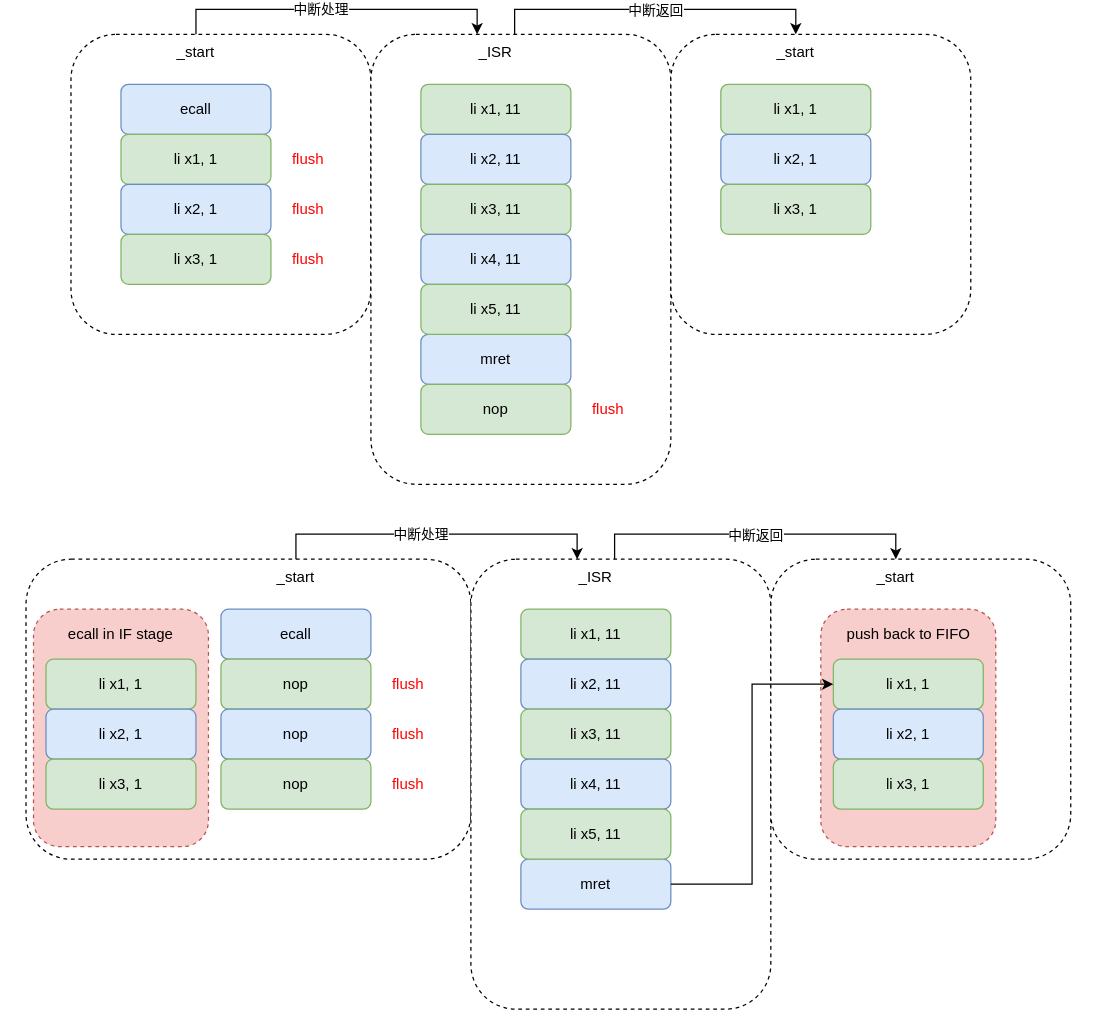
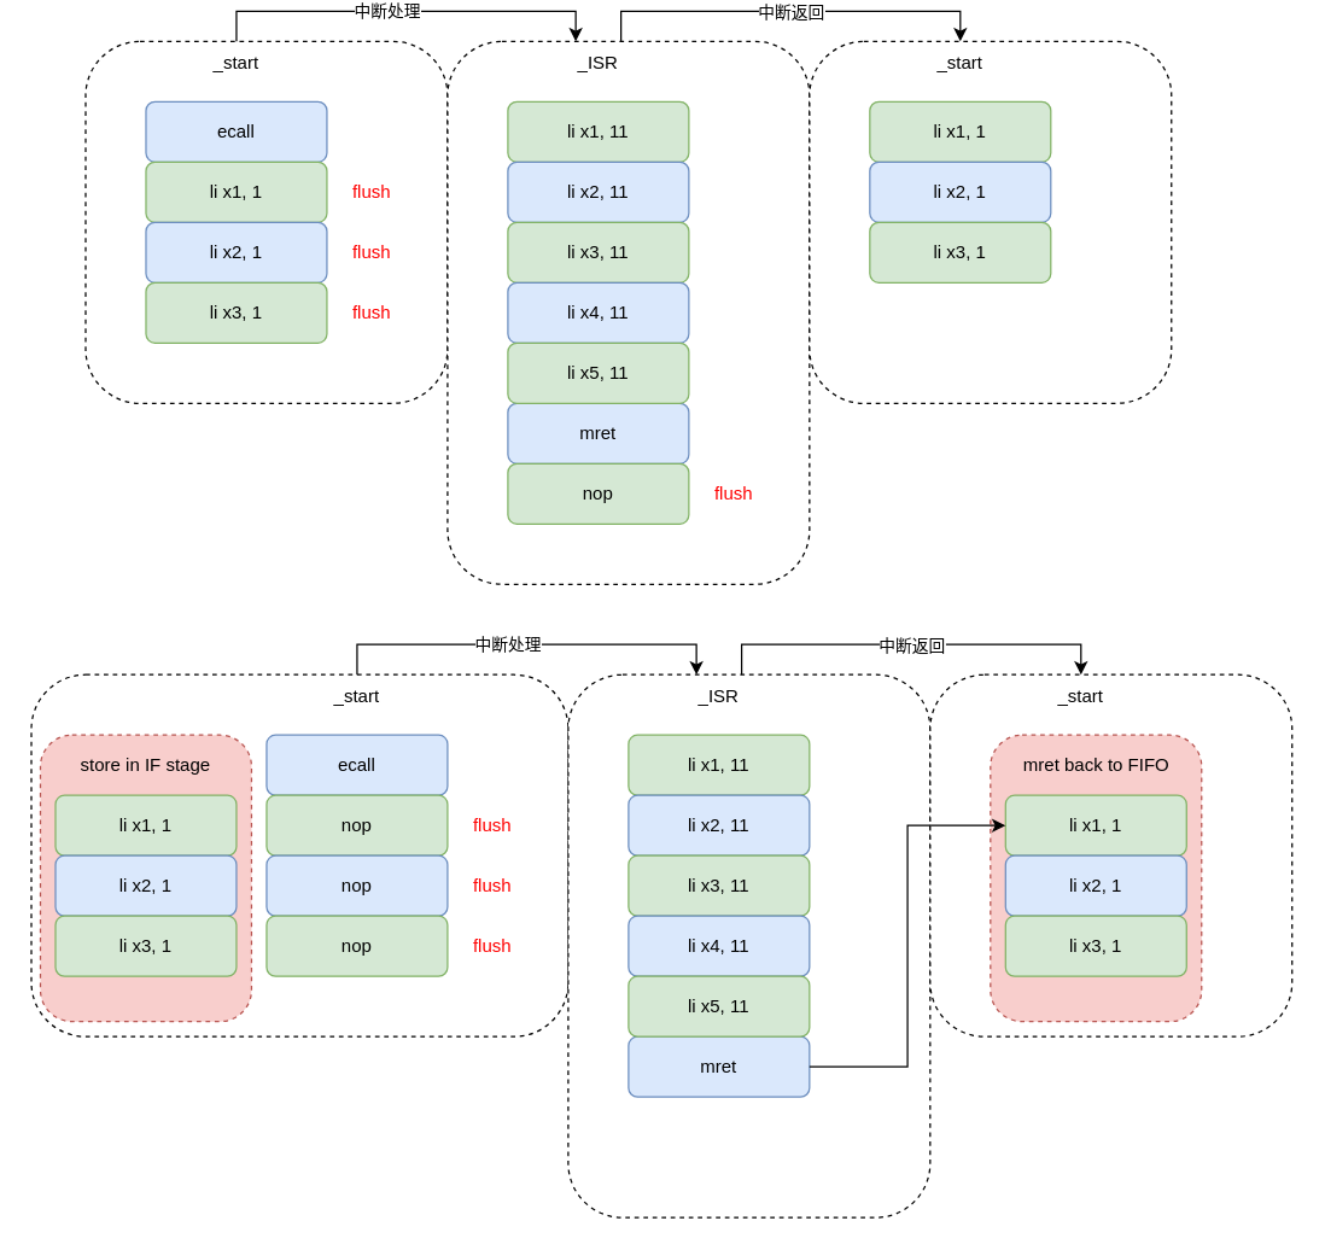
  <mxCell id="0" />
  <mxCell id="1" parent="0" />
  <mxCell id="2" value="" style="rounded=1;whiteSpace=wrap;html=1;dashed=1;" vertex="1" parent="1"><mxGeometry x="56" y="20" width="240" height="240" as="geometry" /></mxCell>
  <mxCell id="3" value="ecall" style="rounded=1;whiteSpace=wrap;html=1;fillColor=#dae8fc;strokeColor=#6c8ebf;" vertex="1" parent="1"><mxGeometry x="96" y="60" width="120" height="40" as="geometry" /></mxCell>
  <mxCell id="4" value="li x1, 1" style="rounded=1;whiteSpace=wrap;html=1;fillColor=#d5e8d4;strokeColor=#82b366;" vertex="1" parent="1"><mxGeometry x="96" y="100" width="120" height="40" as="geometry" /></mxCell>
  <mxCell id="5" value="li x2, 1" style="rounded=1;whiteSpace=wrap;html=1;fillColor=#dae8fc;strokeColor=#6c8ebf;" vertex="1" parent="1"><mxGeometry x="96" y="140" width="120" height="40" as="geometry" /></mxCell>
  <mxCell id="6" value="li x3, 1" style="rounded=1;whiteSpace=wrap;html=1;fillColor=#d5e8d4;strokeColor=#82b366;" vertex="1" parent="1"><mxGeometry x="96" y="180" width="120" height="40" as="geometry" /></mxCell>
  <mxCell id="7" style="edgeStyle=orthogonalEdgeStyle;rounded=0;orthogonalLoop=1;jettySize=auto;html=1;exitX=0.5;exitY=0;exitDx=0;exitDy=0;entryX=0.25;entryY=0;entryDx=0;entryDy=0;" edge="1" parent="1" source="9" target="22"><mxGeometry relative="1" as="geometry" /></mxCell>
  <mxCell id="8" value="中断处理" style="edgeLabel;html=1;align=center;verticalAlign=middle;resizable=0;points=[];" vertex="1" connectable="0" parent="7"><mxGeometry x="-0.103" y="1" relative="1" as="geometry"><mxPoint as="offset" /></mxGeometry></mxCell>
  <mxCell id="9" value="_start" style="text;html=1;strokeColor=none;fillColor=none;align=center;verticalAlign=middle;whiteSpace=wrap;rounded=0;" vertex="1" parent="1"><mxGeometry x="126" y="20" width="60" height="30" as="geometry" /></mxCell>
  <mxCell id="10" value="flush" style="text;html=1;strokeColor=none;fillColor=none;align=center;verticalAlign=middle;whiteSpace=wrap;rounded=0;fontColor=#FF0000;" vertex="1" parent="1"><mxGeometry x="216" y="105" width="60" height="30" as="geometry" /></mxCell>
  <mxCell id="11" value="flush" style="text;html=1;strokeColor=none;fillColor=none;align=center;verticalAlign=middle;whiteSpace=wrap;rounded=0;fontColor=#FF0000;" vertex="1" parent="1"><mxGeometry x="216" y="145" width="60" height="30" as="geometry" /></mxCell>
  <mxCell id="12" value="flush" style="text;html=1;strokeColor=none;fillColor=none;align=center;verticalAlign=middle;whiteSpace=wrap;rounded=0;fontColor=#FF0000;" vertex="1" parent="1"><mxGeometry x="216" y="185" width="60" height="30" as="geometry" /></mxCell>
  <mxCell id="13" value="" style="group" vertex="1" connectable="0" parent="1"><mxGeometry x="296" y="20" width="240" height="360" as="geometry" /></mxCell>
  <mxCell id="14" value="" style="rounded=1;whiteSpace=wrap;html=1;dashed=1;" vertex="1" parent="13"><mxGeometry width="240" height="360" as="geometry" /></mxCell>
  <mxCell id="15" value="mret" style="rounded=1;whiteSpace=wrap;html=1;fillColor=#dae8fc;strokeColor=#6c8ebf;" vertex="1" parent="13"><mxGeometry x="40" y="240" width="120" height="40" as="geometry" /></mxCell>
  <mxCell id="16" value="nop" style="rounded=1;whiteSpace=wrap;html=1;fillColor=#d5e8d4;strokeColor=#82b366;" vertex="1" parent="13"><mxGeometry x="40" y="280" width="120" height="40" as="geometry" /></mxCell>
  <mxCell id="17" value="li x1, 11" style="rounded=1;whiteSpace=wrap;html=1;fillColor=#d5e8d4;strokeColor=#82b366;" vertex="1" parent="13"><mxGeometry x="40" y="40" width="120" height="40" as="geometry" /></mxCell>
  <mxCell id="18" value="li x2, 11" style="rounded=1;whiteSpace=wrap;html=1;fillColor=#dae8fc;strokeColor=#6c8ebf;" vertex="1" parent="13"><mxGeometry x="40" y="80" width="120" height="40" as="geometry" /></mxCell>
  <mxCell id="19" value="li x3, 11" style="rounded=1;whiteSpace=wrap;html=1;fillColor=#d5e8d4;strokeColor=#82b366;" vertex="1" parent="13"><mxGeometry x="40" y="120" width="120" height="40" as="geometry" /></mxCell>
  <mxCell id="20" value="li x4, 11" style="rounded=1;whiteSpace=wrap;html=1;fillColor=#dae8fc;strokeColor=#6c8ebf;" vertex="1" parent="13"><mxGeometry x="40" y="160" width="120" height="40" as="geometry" /></mxCell>
  <mxCell id="21" value="li x5, 11" style="rounded=1;whiteSpace=wrap;html=1;fillColor=#d5e8d4;strokeColor=#82b366;" vertex="1" parent="13"><mxGeometry x="40" y="200" width="120" height="40" as="geometry" /></mxCell>
  <mxCell id="22" value="_ISR" style="text;html=1;strokeColor=none;fillColor=none;align=center;verticalAlign=middle;whiteSpace=wrap;rounded=0;" vertex="1" parent="13"><mxGeometry x="70" width="60" height="30" as="geometry" /></mxCell>
  <mxCell id="23" value="flush" style="text;html=1;strokeColor=none;fillColor=none;align=center;verticalAlign=middle;whiteSpace=wrap;rounded=0;fontColor=#FF0000;" vertex="1" parent="13"><mxGeometry x="160" y="285" width="60" height="30" as="geometry" /></mxCell>
  <mxCell id="24" value="" style="rounded=1;whiteSpace=wrap;html=1;dashed=1;" vertex="1" parent="1"><mxGeometry x="536" y="20" width="240" height="240" as="geometry" /></mxCell>
  <mxCell id="25" value="li x1, 1" style="rounded=1;whiteSpace=wrap;html=1;fillColor=#d5e8d4;strokeColor=#82b366;" vertex="1" parent="1"><mxGeometry x="576" y="60" width="120" height="40" as="geometry" /></mxCell>
  <mxCell id="26" value="li x2, 1" style="rounded=1;whiteSpace=wrap;html=1;fillColor=#dae8fc;strokeColor=#6c8ebf;" vertex="1" parent="1"><mxGeometry x="576" y="100" width="120" height="40" as="geometry" /></mxCell>
  <mxCell id="27" value="li x3, 1" style="rounded=1;whiteSpace=wrap;html=1;fillColor=#d5e8d4;strokeColor=#82b366;" vertex="1" parent="1"><mxGeometry x="576" y="140" width="120" height="40" as="geometry" /></mxCell>
  <mxCell id="28" value="_start" style="text;html=1;strokeColor=none;fillColor=none;align=center;verticalAlign=middle;whiteSpace=wrap;rounded=0;" vertex="1" parent="1"><mxGeometry x="606" y="20" width="60" height="30" as="geometry" /></mxCell>
  <mxCell id="29" style="edgeStyle=orthogonalEdgeStyle;rounded=0;orthogonalLoop=1;jettySize=auto;html=1;exitX=0.75;exitY=0;exitDx=0;exitDy=0;entryX=0.5;entryY=0;entryDx=0;entryDy=0;" edge="1" parent="1" source="22" target="28"><mxGeometry relative="1" as="geometry" /></mxCell>
  <mxCell id="30" value="中断返回" style="edgeLabel;html=1;align=center;verticalAlign=middle;resizable=0;points=[];" vertex="1" connectable="0" parent="29"><mxGeometry x="-0.001" relative="1" as="geometry"><mxPoint as="offset" /></mxGeometry></mxCell>
  <mxCell id="31" value="" style="rounded=1;whiteSpace=wrap;html=1;dashed=1;" vertex="1" parent="1"><mxGeometry x="20" y="440" width="356" height="240" as="geometry" /></mxCell>
  <mxCell id="32" value="ecall" style="rounded=1;whiteSpace=wrap;html=1;fillColor=#dae8fc;strokeColor=#6c8ebf;" vertex="1" parent="1"><mxGeometry x="176" y="480" width="120" height="40" as="geometry" /></mxCell>
  <mxCell id="33" value="nop" style="rounded=1;whiteSpace=wrap;html=1;fillColor=#d5e8d4;strokeColor=#82b366;" vertex="1" parent="1"><mxGeometry x="176" y="520" width="120" height="40" as="geometry" /></mxCell>
  <mxCell id="34" value="nop" style="rounded=1;whiteSpace=wrap;html=1;fillColor=#dae8fc;strokeColor=#6c8ebf;" vertex="1" parent="1"><mxGeometry x="176" y="560" width="120" height="40" as="geometry" /></mxCell>
  <mxCell id="35" value="nop" style="rounded=1;whiteSpace=wrap;html=1;fillColor=#d5e8d4;strokeColor=#82b366;" vertex="1" parent="1"><mxGeometry x="176" y="600" width="120" height="40" as="geometry" /></mxCell>
  <mxCell id="36" style="edgeStyle=orthogonalEdgeStyle;rounded=0;orthogonalLoop=1;jettySize=auto;html=1;exitX=0.5;exitY=0;exitDx=0;exitDy=0;entryX=0.25;entryY=0;entryDx=0;entryDy=0;" edge="1" parent="1" source="38" target="50"><mxGeometry relative="1" as="geometry" /></mxCell>
  <mxCell id="37" value="中断处理" style="edgeLabel;html=1;align=center;verticalAlign=middle;resizable=0;points=[];" vertex="1" connectable="0" parent="36"><mxGeometry x="-0.103" y="1" relative="1" as="geometry"><mxPoint as="offset" /></mxGeometry></mxCell>
  <mxCell id="38" value="_start" style="text;html=1;strokeColor=none;fillColor=none;align=center;verticalAlign=middle;whiteSpace=wrap;rounded=0;" vertex="1" parent="1"><mxGeometry x="206" y="440" width="60" height="30" as="geometry" /></mxCell>
  <mxCell id="39" value="flush" style="text;html=1;strokeColor=none;fillColor=none;align=center;verticalAlign=middle;whiteSpace=wrap;rounded=0;fontColor=#FF0000;" vertex="1" parent="1"><mxGeometry x="296" y="525" width="60" height="30" as="geometry" /></mxCell>
  <mxCell id="40" value="flush" style="text;html=1;strokeColor=none;fillColor=none;align=center;verticalAlign=middle;whiteSpace=wrap;rounded=0;fontColor=#FF0000;" vertex="1" parent="1"><mxGeometry x="296" y="565" width="60" height="30" as="geometry" /></mxCell>
  <mxCell id="41" value="flush" style="text;html=1;strokeColor=none;fillColor=none;align=center;verticalAlign=middle;whiteSpace=wrap;rounded=0;fontColor=#FF0000;" vertex="1" parent="1"><mxGeometry x="296" y="605" width="60" height="30" as="geometry" /></mxCell>
  <mxCell id="42" value="" style="group" vertex="1" connectable="0" parent="1"><mxGeometry x="376" y="440" width="240" height="360" as="geometry" /></mxCell>
  <mxCell id="43" value="" style="rounded=1;whiteSpace=wrap;html=1;dashed=1;" vertex="1" parent="42"><mxGeometry width="240" height="360" as="geometry" /></mxCell>
  <mxCell id="44" value="mret" style="rounded=1;whiteSpace=wrap;html=1;fillColor=#dae8fc;strokeColor=#6c8ebf;" vertex="1" parent="42"><mxGeometry x="40" y="240" width="120" height="40" as="geometry" /></mxCell>
  <mxCell id="45" value="li x1, 11" style="rounded=1;whiteSpace=wrap;html=1;fillColor=#d5e8d4;strokeColor=#82b366;" vertex="1" parent="42"><mxGeometry x="40" y="40" width="120" height="40" as="geometry" /></mxCell>
  <mxCell id="46" value="li x2, 11" style="rounded=1;whiteSpace=wrap;html=1;fillColor=#dae8fc;strokeColor=#6c8ebf;" vertex="1" parent="42"><mxGeometry x="40" y="80" width="120" height="40" as="geometry" /></mxCell>
  <mxCell id="47" value="li x3, 11" style="rounded=1;whiteSpace=wrap;html=1;fillColor=#d5e8d4;strokeColor=#82b366;" vertex="1" parent="42"><mxGeometry x="40" y="120" width="120" height="40" as="geometry" /></mxCell>
  <mxCell id="48" value="li x4, 11" style="rounded=1;whiteSpace=wrap;html=1;fillColor=#dae8fc;strokeColor=#6c8ebf;" vertex="1" parent="42"><mxGeometry x="40" y="160" width="120" height="40" as="geometry" /></mxCell>
  <mxCell id="49" value="li x5, 11" style="rounded=1;whiteSpace=wrap;html=1;fillColor=#d5e8d4;strokeColor=#82b366;" vertex="1" parent="42"><mxGeometry x="40" y="200" width="120" height="40" as="geometry" /></mxCell>
  <mxCell id="50" value="_ISR" style="text;html=1;strokeColor=none;fillColor=none;align=center;verticalAlign=middle;whiteSpace=wrap;rounded=0;" vertex="1" parent="42"><mxGeometry x="70" width="60" height="30" as="geometry" /></mxCell>
  <mxCell id="51" value="" style="rounded=1;whiteSpace=wrap;html=1;dashed=1;" vertex="1" parent="1"><mxGeometry x="616" y="440" width="240" height="240" as="geometry" /></mxCell>
  <mxCell id="52" value="_start" style="text;html=1;strokeColor=none;fillColor=none;align=center;verticalAlign=middle;whiteSpace=wrap;rounded=0;" vertex="1" parent="1"><mxGeometry x="686" y="440" width="60" height="30" as="geometry" /></mxCell>
  <mxCell id="53" style="edgeStyle=orthogonalEdgeStyle;rounded=0;orthogonalLoop=1;jettySize=auto;html=1;exitX=0.75;exitY=0;exitDx=0;exitDy=0;entryX=0.5;entryY=0;entryDx=0;entryDy=0;" edge="1" parent="1" source="50" target="52"><mxGeometry relative="1" as="geometry" /></mxCell>
  <mxCell id="54" value="中断返回" style="edgeLabel;html=1;align=center;verticalAlign=middle;resizable=0;points=[];" vertex="1" connectable="0" parent="53"><mxGeometry x="-0.001" relative="1" as="geometry"><mxPoint as="offset" /></mxGeometry></mxCell>
  <mxCell id="55" value="" style="rounded=1;whiteSpace=wrap;html=1;dashed=1;fillColor=#f8cecc;strokeColor=#b85450;" vertex="1" parent="1"><mxGeometry x="26" y="480" width="140" height="190" as="geometry" /></mxCell>
  <mxCell id="56" value="li x1, 1" style="rounded=1;whiteSpace=wrap;html=1;fillColor=#d5e8d4;strokeColor=#82b366;" vertex="1" parent="1"><mxGeometry x="36" y="520" width="120" height="40" as="geometry" /></mxCell>
  <mxCell id="57" value="li x2, 1" style="rounded=1;whiteSpace=wrap;html=1;fillColor=#dae8fc;strokeColor=#6c8ebf;" vertex="1" parent="1"><mxGeometry x="36" y="560" width="120" height="40" as="geometry" /></mxCell>
  <mxCell id="58" value="li x3, 1" style="rounded=1;whiteSpace=wrap;html=1;fillColor=#d5e8d4;strokeColor=#82b366;" vertex="1" parent="1"><mxGeometry x="36" y="600" width="120" height="40" as="geometry" /></mxCell>
- <mxCell id="59" value="ecall in IF stage" style="text;html=1;align=center;verticalAlign=middle;whiteSpace=wrap;rounded=0;" vertex="1" parent="1"><mxGeometry x="51" y="485" width="90" height="30" as="geometry" /></mxCell>
+ <mxCell id="59" value="store in IF stage" style="text;html=1;align=center;verticalAlign=middle;whiteSpace=wrap;rounded=0;" vertex="1" parent="1"><mxGeometry x="51" y="485" width="90" height="30" as="geometry" /></mxCell>
  <mxCell id="60" value="" style="rounded=1;whiteSpace=wrap;html=1;dashed=1;fillColor=#f8cecc;strokeColor=#b85450;" vertex="1" parent="1"><mxGeometry x="656" y="480" width="140" height="190" as="geometry" /></mxCell>
  <mxCell id="61" value="li x1, 1" style="rounded=1;whiteSpace=wrap;html=1;fillColor=#d5e8d4;strokeColor=#82b366;" vertex="1" parent="1"><mxGeometry x="666" y="520" width="120" height="40" as="geometry" /></mxCell>
  <mxCell id="62" value="li x2, 1" style="rounded=1;whiteSpace=wrap;html=1;fillColor=#dae8fc;strokeColor=#6c8ebf;" vertex="1" parent="1"><mxGeometry x="666" y="560" width="120" height="40" as="geometry" /></mxCell>
  <mxCell id="63" value="li x3, 1" style="rounded=1;whiteSpace=wrap;html=1;fillColor=#d5e8d4;strokeColor=#82b366;" vertex="1" parent="1"><mxGeometry x="666" y="600" width="120" height="40" as="geometry" /></mxCell>
- <mxCell id="64" value="push back to FIFO" style="text;html=1;align=center;verticalAlign=middle;whiteSpace=wrap;rounded=0;" vertex="1" parent="1"><mxGeometry x="673.5" y="485" width="105" height="30" as="geometry" /></mxCell>
+ <mxCell id="64" value="mret back to FIFO" style="text;html=1;align=center;verticalAlign=middle;whiteSpace=wrap;rounded=0;" vertex="1" parent="1"><mxGeometry x="673.5" y="485" width="105" height="30" as="geometry" /></mxCell>
  <mxCell id="65" style="edgeStyle=orthogonalEdgeStyle;rounded=0;orthogonalLoop=1;jettySize=auto;html=1;exitX=1;exitY=0.5;exitDx=0;exitDy=0;entryX=0;entryY=0.5;entryDx=0;entryDy=0;" edge="1" parent="1" source="44" target="61"><mxGeometry relative="1" as="geometry" /></mxCell>
